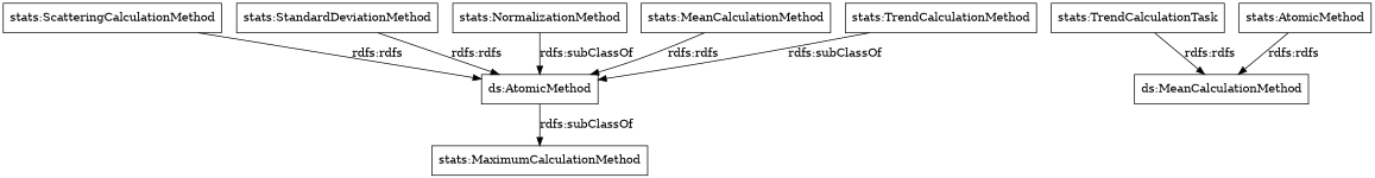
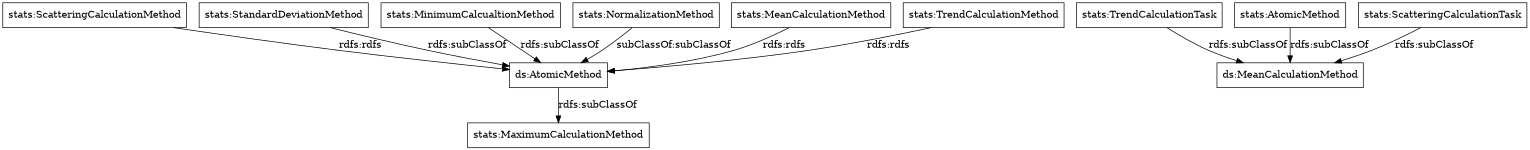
  digraph {
    rankdir=TB
    node [color=black shape=rectangle]
    "stats:ScatteringCalculationMethod"
    "ds:AtomicMethod"
    "stats:MaximumCalculationMethod"
    "stats:StandardDeviationMethod"
    n5 [label="ds:MeanCalculationMethod"]
    "stats:TrendCalculationTask"
    n7 [label="stats:AtomicMethod"]
+   "stats:MinimumCalcualtionMethod"
    "stats:NormalizationMethod"
+   "stats:ScatteringCalculationTask"
    "stats:MeanCalculationMethod"
    "stats:TrendCalculationMethod"
    "stats:ScatteringCalculationMethod" -> "ds:AtomicMethod" [label="rdfs:rdfs"]
    "ds:AtomicMethod" -> "stats:MaximumCalculationMethod" [label="rdfs:subClassOf"]
-   "stats:StandardDeviationMethod" -> "ds:AtomicMethod" [label="rdfs:rdfs"]
-   "stats:TrendCalculationTask" -> n5 [label="rdfs:rdfs"]
-   n7 -> n5 [label="rdfs:rdfs"]
-   "stats:NormalizationMethod" -> "ds:AtomicMethod" [label="rdfs:subClassOf"]
+   "stats:StandardDeviationMethod" -> "ds:AtomicMethod" [label="rdfs:subClassOf"]
+   "stats:TrendCalculationTask" -> n5 [label="rdfs:subClassOf"]
+   n7 -> n5 [label="rdfs:subClassOf"]
+   "stats:MinimumCalcualtionMethod" -> "ds:AtomicMethod" [label="rdfs:subClassOf"]
+   "stats:NormalizationMethod" -> "ds:AtomicMethod" [label="subClassOf:subClassOf"]
+   "stats:ScatteringCalculationTask" -> n5 [label="rdfs:subClassOf"]
    "stats:MeanCalculationMethod" -> "ds:AtomicMethod" [label="rdfs:rdfs"]
-   "stats:TrendCalculationMethod" -> "ds:AtomicMethod" [label="rdfs:subClassOf"]
+   "stats:TrendCalculationMethod" -> "ds:AtomicMethod" [label="rdfs:rdfs"]
  }
